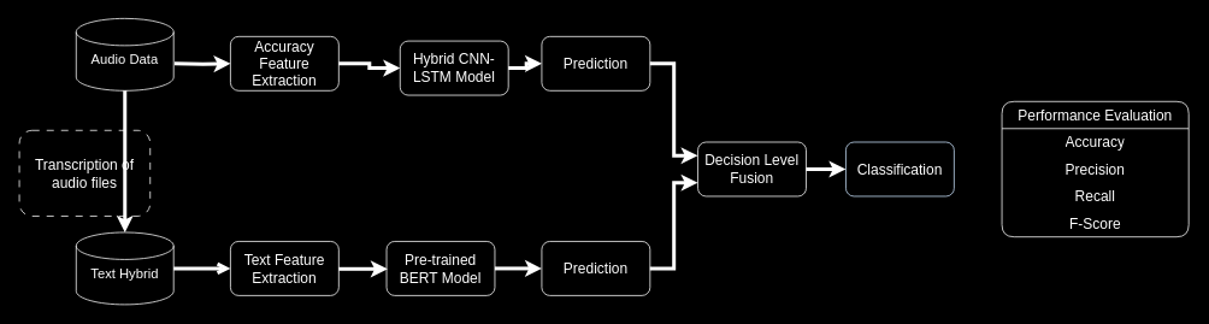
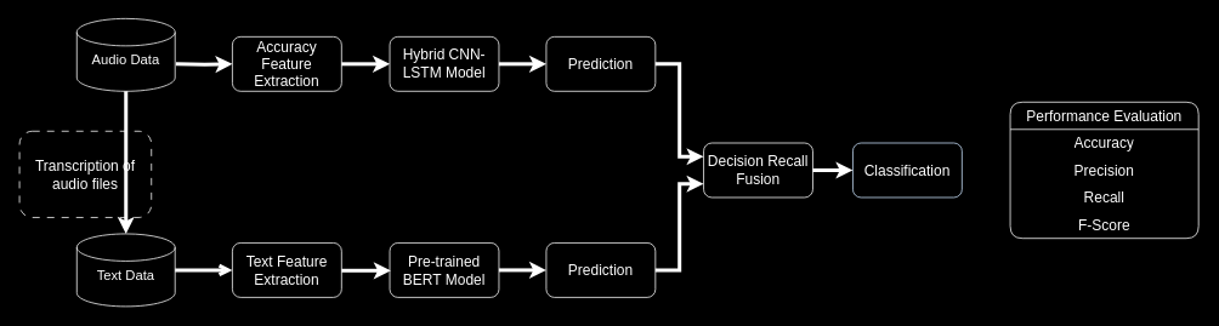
  <mxCell id="0" />
  <mxCell id="1" parent="0" />
  <mxCell id="2" value="" style="edgeStyle=orthogonalEdgeStyle;rounded=0;orthogonalLoop=1;jettySize=auto;html=1;" edge="1" parent="1" source="3" target="14"><mxGeometry relative="1" as="geometry" /></mxCell>
- <mxCell id="3" value="&lt;font style=&quot;font-size: 16px;&quot; color=&quot;#ffffff&quot;&gt;Hybrid CNN-LSTM Model&lt;/font&gt;" style="rounded=1;whiteSpace=wrap;html=1;fillColor=none;fontSize=16;strokeColor=#FFFFFF;" vertex="1" parent="1"><mxGeometry x="442" y="45" width="120" height="60" as="geometry" /></mxCell>
+ <mxCell id="3" value="&lt;font style=&quot;font-size: 16px;&quot; color=&quot;#ffffff&quot;&gt;Hybrid CNN-LSTM Model&lt;/font&gt;" style="rounded=1;whiteSpace=wrap;html=1;fillColor=none;fontSize=16;strokeColor=#FFFFFF;" vertex="1" parent="1"><mxGeometry x="427" y="40" width="120" height="60" as="geometry" /></mxCell>
  <mxCell id="4" value="&lt;font style=&quot;font-size: 16px;&quot; color=&quot;#ffffff&quot;&gt;Pre-trained BERT Model&lt;/font&gt;" style="rounded=1;whiteSpace=wrap;html=1;fillColor=none;fontSize=16;strokeColor=#FFFFFF;" vertex="1" parent="1"><mxGeometry x="427" y="267" width="120" height="60" as="geometry" /></mxCell>
  <mxCell id="5" value="&lt;font style=&quot;font-size: 16px;&quot; color=&quot;#ffffff&quot;&gt;Prediction&lt;/font&gt;" style="rounded=1;whiteSpace=wrap;html=1;fillColor=none;fontSize=16;strokeColor=#FFFFFF;" vertex="1" parent="1"><mxGeometry x="599" y="40" width="120" height="60" as="geometry" /></mxCell>
  <mxCell id="6" value="&lt;font style=&quot;font-size: 16px;&quot; color=&quot;#ffffff&quot;&gt;Prediction&lt;/font&gt;" style="rounded=1;whiteSpace=wrap;html=1;fillColor=none;fontSize=16;strokeColor=#FFFFFF;" vertex="1" parent="1"><mxGeometry x="599" y="267" width="120" height="60" as="geometry" /></mxCell>
- <mxCell id="7" value="&lt;font style=&quot;font-size: 16px;&quot; color=&quot;#ffffff&quot;&gt;Decision Level Fusion&lt;/font&gt;" style="rounded=1;whiteSpace=wrap;html=1;fillColor=none;fontSize=16;strokeColor=#FFFFFF;" vertex="1" parent="1"><mxGeometry x="772" y="157" width="120" height="60" as="geometry" /></mxCell>
+ <mxCell id="7" value="&lt;font style=&quot;font-size: 16px;&quot; color=&quot;#ffffff&quot;&gt;Decision Recall Fusion&lt;/font&gt;" style="rounded=1;whiteSpace=wrap;html=1;fillColor=none;fontSize=16;strokeColor=#FFFFFF;" vertex="1" parent="1"><mxGeometry x="772" y="157" width="120" height="60" as="geometry" /></mxCell>
  <mxCell id="8" value="" style="edgeStyle=orthogonalEdgeStyle;rounded=0;orthogonalLoop=1;jettySize=auto;html=1;" edge="1" parent="1" source="9" target="7"><mxGeometry relative="1" as="geometry" /></mxCell>
  <mxCell id="9" value="&lt;font style=&quot;font-size: 16px;&quot; color=&quot;#ffffff&quot;&gt;Classification&lt;/font&gt;" style="rounded=1;whiteSpace=wrap;html=1;fillColor=none;strokeColor=#CCE5FF;fontSize=16;" vertex="1" parent="1"><mxGeometry x="936" y="157" width="120" height="60" as="geometry" /></mxCell>
  <mxCell id="10" style="edgeStyle=orthogonalEdgeStyle;rounded=0;orthogonalLoop=1;jettySize=auto;html=1;strokeWidth=4;fillColor=none;strokeColor=#FFFFFF;endArrow=open;" edge="1" parent="1" source="22" target="15"><mxGeometry relative="1" as="geometry"><mxPoint x="204" y="293" as="sourcePoint" /><mxPoint x="254" y="293" as="targetPoint" /></mxGeometry></mxCell>
  <mxCell id="11" style="edgeStyle=orthogonalEdgeStyle;rounded=0;orthogonalLoop=1;jettySize=auto;html=1;entryX=0;entryY=0.25;entryDx=0;entryDy=0;strokeWidth=4;exitX=1;exitY=0.5;exitDx=0;exitDy=0;fillColor=none;strokeColor=#FFFFFF;" edge="1" parent="1" source="5" target="7"><mxGeometry relative="1" as="geometry"><mxPoint x="435" y="112" as="sourcePoint" /><mxPoint x="485" y="112" as="targetPoint" /></mxGeometry></mxCell>
  <mxCell id="12" style="edgeStyle=orthogonalEdgeStyle;rounded=0;orthogonalLoop=1;jettySize=auto;html=1;entryX=0;entryY=0.75;entryDx=0;entryDy=0;strokeWidth=4;exitX=1;exitY=0.5;exitDx=0;exitDy=0;fillColor=none;strokeColor=#FFFFFF;" edge="1" parent="1" source="6" target="7"><mxGeometry relative="1" as="geometry"><mxPoint x="555" y="82" as="sourcePoint" /><mxPoint x="609" y="82" as="targetPoint" /></mxGeometry></mxCell>
  <mxCell id="13" value="Transcription of audio files" style="rounded=1;whiteSpace=wrap;html=1;fillColor=none;strokeColor=#FFFFFF;dashed=1;dashPattern=8 8;fontColor=#FFFFFF;fontSize=16;" vertex="1" parent="1"><mxGeometry x="20" y="144" width="145" height="95" as="geometry" /></mxCell>
  <mxCell id="14" value="&lt;font style=&quot;font-size: 16px;&quot; color=&quot;#ffffff&quot;&gt;Accuracy Feature Extraction&lt;/font&gt;" style="rounded=1;whiteSpace=wrap;html=1;fillColor=none;fontSize=16;strokeColor=#FFFFFF;" vertex="1" parent="1"><mxGeometry x="254" y="40" width="120" height="60" as="geometry" /></mxCell>
  <mxCell id="15" value="&lt;font style=&quot;font-size: 16px;&quot; color=&quot;#ffffff&quot;&gt;Text Feature Extraction&lt;/font&gt;" style="rounded=1;whiteSpace=wrap;html=1;fillColor=none;fontSize=16;strokeColor=#FFFFFF;" vertex="1" parent="1"><mxGeometry x="254" y="267" width="120" height="60" as="geometry" /></mxCell>
  <mxCell id="16" style="edgeStyle=orthogonalEdgeStyle;rounded=0;orthogonalLoop=1;jettySize=auto;html=1;strokeWidth=4;exitX=1;exitY=0.5;exitDx=0;exitDy=0;fillColor=none;strokeColor=#FFFFFF;" edge="1" parent="1"><mxGeometry relative="1" as="geometry"><mxPoint x="374" y="297.5" as="sourcePoint" /><mxPoint x="428" y="297.5" as="targetPoint" /><Array as="points"><mxPoint x="414" y="298" /><mxPoint x="414" y="298" /></Array></mxGeometry></mxCell>
  <mxCell id="17" style="edgeStyle=orthogonalEdgeStyle;rounded=0;orthogonalLoop=1;jettySize=auto;html=1;strokeWidth=4;exitX=1;exitY=0.5;exitDx=0;exitDy=0;fillColor=none;strokeColor=#FFFFFF;" edge="1" parent="1" source="4" target="6"><mxGeometry relative="1" as="geometry"><mxPoint x="384" y="301.5" as="sourcePoint" /><mxPoint x="438" y="301.5" as="targetPoint" /></mxGeometry></mxCell>
  <mxCell id="18" style="edgeStyle=orthogonalEdgeStyle;rounded=0;orthogonalLoop=1;jettySize=auto;html=1;strokeWidth=4;exitX=1;exitY=0.5;exitDx=0;exitDy=0;fillColor=none;strokeColor=#FFFFFF;" edge="1" parent="1" source="14" target="3"><mxGeometry relative="1" as="geometry"><mxPoint x="233" y="322" as="sourcePoint" /><mxPoint x="283" y="322" as="targetPoint" /></mxGeometry></mxCell>
  <mxCell id="19" style="edgeStyle=orthogonalEdgeStyle;rounded=0;orthogonalLoop=1;jettySize=auto;html=1;strokeWidth=4;entryX=0;entryY=0.5;entryDx=0;entryDy=0;fillColor=none;strokeColor=#FFFFFF;" edge="1" parent="1" source="7"><mxGeometry relative="1" as="geometry"><mxPoint x="253" y="342" as="sourcePoint" /><mxPoint x="936" y="187" as="targetPoint" /></mxGeometry></mxCell>
  <mxCell id="20" value="Audio Data" style="shape=cylinder3;whiteSpace=wrap;html=1;boundedLbl=1;backgroundOutline=1;size=15;fillColor=none;strokeColor=#FFFFFF;fontColor=#FFFFFF;fontSize=15;verticalAlign=top;" vertex="1" parent="1"><mxGeometry x="83" y="20" width="108" height="80" as="geometry" /></mxCell>
  <mxCell id="21" style="edgeStyle=orthogonalEdgeStyle;rounded=0;orthogonalLoop=1;jettySize=auto;html=1;strokeWidth=4;fillColor=none;strokeColor=#FFFFFF;entryX=0;entryY=0.5;entryDx=0;entryDy=0;" edge="1" parent="1" target="14"><mxGeometry relative="1" as="geometry"><mxPoint x="192" y="70" as="sourcePoint" /><mxPoint x="437" y="80" as="targetPoint" /></mxGeometry></mxCell>
- <mxCell id="22" value="Text Hybrid" style="shape=cylinder3;whiteSpace=wrap;html=1;boundedLbl=1;backgroundOutline=1;size=15;fillColor=none;strokeColor=#FFFFFF;fontColor=#FFFFFF;fontSize=15;verticalAlign=top;" vertex="1" parent="1"><mxGeometry x="83" y="257" width="108" height="80" as="geometry" /></mxCell>
+ <mxCell id="22" value="Text Data" style="shape=cylinder3;whiteSpace=wrap;html=1;boundedLbl=1;backgroundOutline=1;size=15;fillColor=none;strokeColor=#FFFFFF;fontColor=#FFFFFF;fontSize=15;verticalAlign=top;" vertex="1" parent="1"><mxGeometry x="83" y="257" width="108" height="80" as="geometry" /></mxCell>
  <mxCell id="23" style="edgeStyle=orthogonalEdgeStyle;rounded=0;orthogonalLoop=1;jettySize=auto;html=1;strokeWidth=4;fillColor=none;strokeColor=#FFFFFF;exitX=0.5;exitY=1;exitDx=0;exitDy=0;exitPerimeter=0;" edge="1" parent="1" source="20" target="22"><mxGeometry relative="1" as="geometry"><mxPoint x="202" y="80" as="sourcePoint" /><mxPoint x="264" y="80" as="targetPoint" /></mxGeometry></mxCell>
  <mxCell id="24" style="edgeStyle=orthogonalEdgeStyle;rounded=0;orthogonalLoop=1;jettySize=auto;html=1;strokeWidth=4;fillColor=none;strokeColor=#FFFFFF;entryX=0;entryY=0.5;entryDx=0;entryDy=0;" edge="1" parent="1" source="3" target="5"><mxGeometry relative="1" as="geometry"><mxPoint x="384" y="80" as="sourcePoint" /><mxPoint x="437" y="80" as="targetPoint" /></mxGeometry></mxCell>
  <mxCell id="25" value="&lt;font style=&quot;font-size: 16px;&quot; color=&quot;#ffffff&quot;&gt;Performance Evaluation&lt;/font&gt;" style="swimlane;fontStyle=0;childLayout=stackLayout;horizontal=1;startSize=30;horizontalStack=0;resizeParent=1;resizeParentMax=0;resizeLast=0;collapsible=1;marginBottom=0;whiteSpace=wrap;html=1;rounded=1;fillColor=none;strokeColor=#FFFFFF;" vertex="1" parent="1"><mxGeometry x="1109" y="112" width="207" height="150" as="geometry"><mxRectangle x="959" y="211" width="54" height="30" as="alternateBounds" /></mxGeometry></mxCell>
  <mxCell id="26" value="&lt;font style=&quot;font-size: 16px;&quot; color=&quot;#ffffff&quot;&gt;Accuracy&lt;/font&gt;" style="text;strokeColor=none;fillColor=none;align=center;verticalAlign=middle;spacingLeft=4;spacingRight=4;overflow=hidden;points=[[0,0.5],[1,0.5]];portConstraint=eastwest;rotatable=0;whiteSpace=wrap;html=1;fontSize=16;" vertex="1" parent="25"><mxGeometry y="30" width="207" height="30" as="geometry" /></mxCell>
  <mxCell id="27" value="Precision" style="text;strokeColor=none;fillColor=none;align=center;verticalAlign=middle;spacingLeft=4;spacingRight=4;overflow=hidden;points=[[0,0.5],[1,0.5]];portConstraint=eastwest;rotatable=0;whiteSpace=wrap;html=1;fontColor=#FFFFFF;fontSize=16;" vertex="1" parent="25"><mxGeometry y="60" width="207" height="30" as="geometry" /></mxCell>
  <mxCell id="28" value="Recall" style="text;strokeColor=none;fillColor=none;align=center;verticalAlign=middle;spacingLeft=4;spacingRight=4;overflow=hidden;points=[[0,0.5],[1,0.5]];portConstraint=eastwest;rotatable=0;whiteSpace=wrap;html=1;fontColor=#FFFFFF;fontSize=16;" vertex="1" parent="25"><mxGeometry y="90" width="207" height="30" as="geometry" /></mxCell>
  <mxCell id="29" value="F-Score" style="text;strokeColor=none;fillColor=none;align=center;verticalAlign=middle;spacingLeft=4;spacingRight=4;overflow=hidden;points=[[0,0.5],[1,0.5]];portConstraint=eastwest;rotatable=0;whiteSpace=wrap;html=1;fontColor=#FFFFFF;fontSize=16;" vertex="1" parent="25"><mxGeometry y="120" width="207" height="30" as="geometry" /></mxCell>
